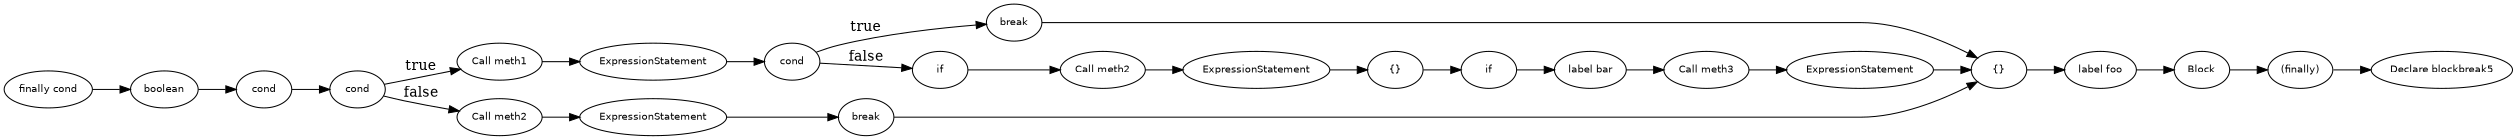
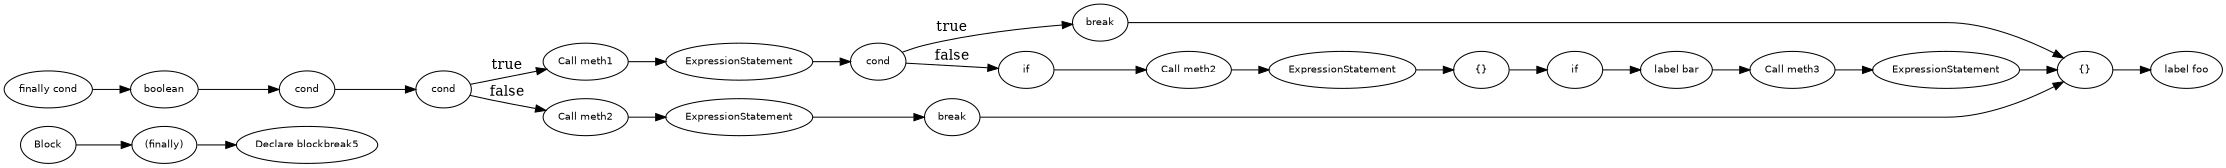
  digraph {
    rankdir=LR
    node [fontname=Helvetica fontsize=10]
    n1 [label=Block]
    n2 [label="(finally)"]
    n3 [label="Declare blockbreak5"]
    n4 [label="Call meth3"]
    n5 [label=ExpressionStatement]
    n6 [label="{}"]
    n7 [label="label foo"]
    n8 [label=break]
    n9 [label=break]
    n10 [label=cond]
    n11 [label=if]
    n12 [label="Call meth2"]
    n13 [label=ExpressionStatement]
    n14 [label="Call meth1"]
    n15 [label=ExpressionStatement]
    n16 [label="{}"]
    n17 [label=if]
    n18 [label="label bar"]
    n19 [label=cond]
    n20 [label="Call meth2"]
    n21 [label=ExpressionStatement]
    n22 [label=cond]
    n23 [label=boolean]
    n24 [label="finally cond"]
    n1 -> n2
    n2 -> n3
    n4 -> n5
    n5 -> n6
    n6 -> n7
-   n7 -> n1
    n8 -> n6
    n9 -> n6
    n10 -> n9 [label=true]
    n10 -> n11 [label=false]
    n11 -> n12
    n12 -> n13
    n13 -> n16
    n14 -> n15
    n15 -> n10
    n16 -> n17
    n17 -> n18
    n18 -> n4
    n19 -> n14 [label=true]
    n19 -> n20 [label=false]
    n20 -> n21
    n21 -> n8
    n22 -> n19
    n23 -> n22
    n24 -> n23
  }
